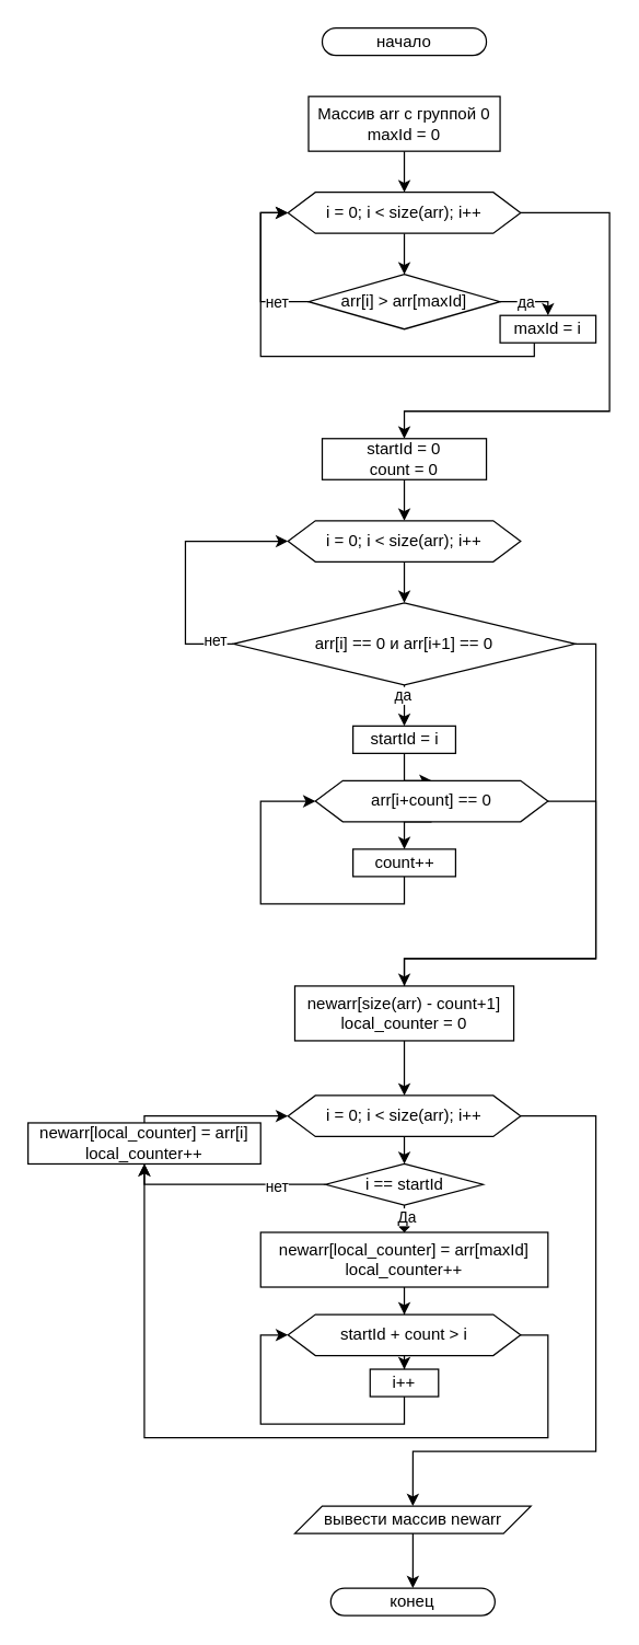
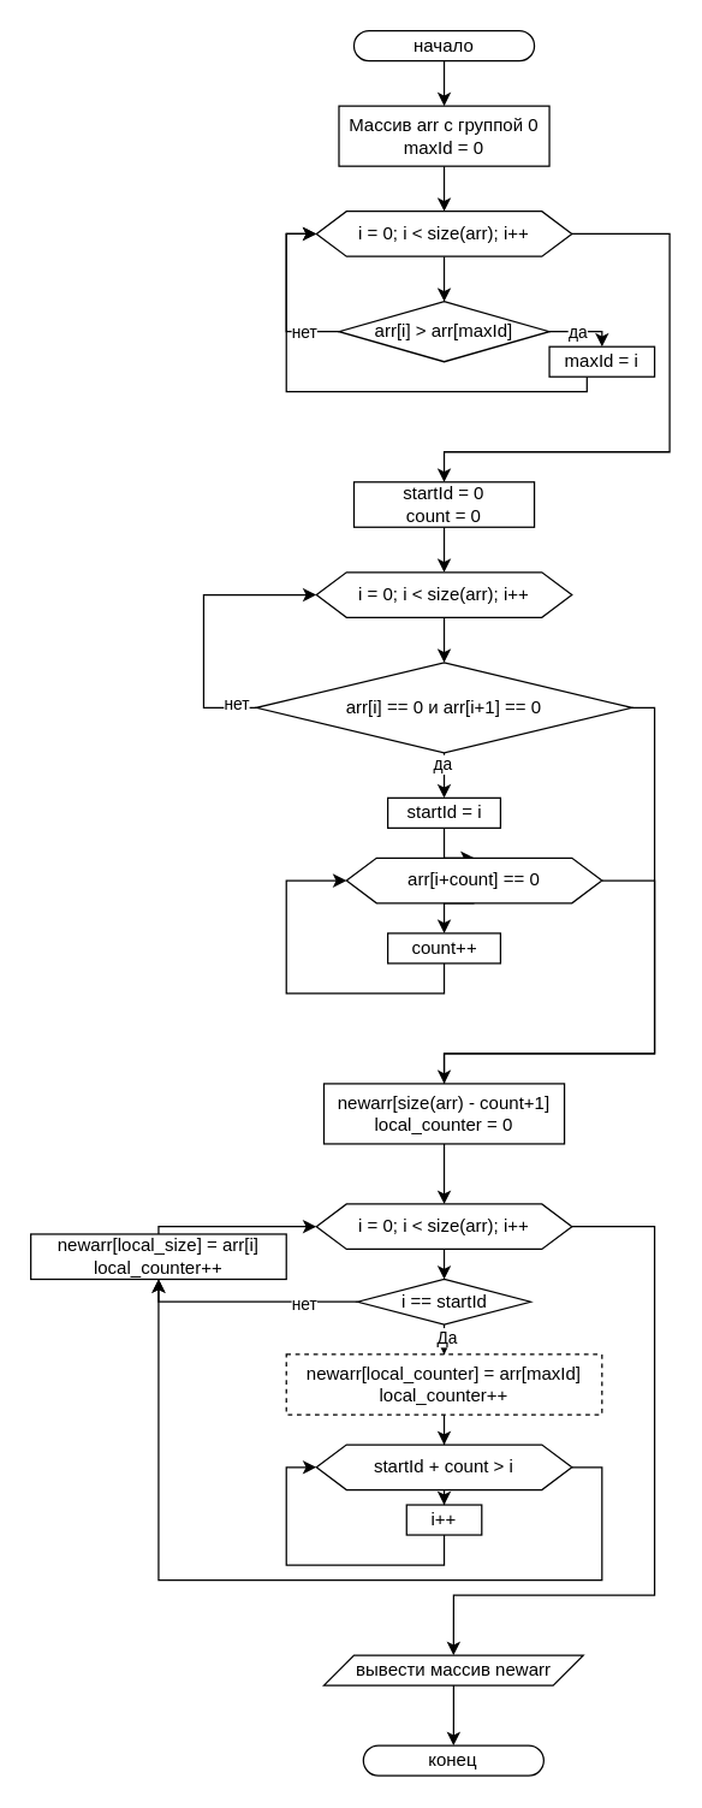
  <mxCell id="0" />
  <mxCell id="1" parent="0" />
+ <mxCell id="2" style="edgeStyle=orthogonalEdgeStyle;rounded=0;orthogonalLoop=1;jettySize=auto;html=1;exitX=0.5;exitY=1;exitDx=0;exitDy=0;entryX=0.5;entryY=0;entryDx=0;entryDy=0;" parent="1" source="3" target="6" edge="1"><mxGeometry relative="1" as="geometry" /></mxCell>
  <mxCell id="3" value="начало" style="rounded=1;whiteSpace=wrap;html=1;arcSize=50;" parent="1" vertex="1"><mxGeometry x="235" y="20" width="120" height="20" as="geometry" /></mxCell>
  <mxCell id="4" value="конец" style="rounded=1;whiteSpace=wrap;html=1;arcSize=50;" parent="1" vertex="1"><mxGeometry x="241.25" y="1160" width="120" height="20" as="geometry" /></mxCell>
  <mxCell id="5" style="edgeStyle=orthogonalEdgeStyle;rounded=0;orthogonalLoop=1;jettySize=auto;html=1;entryX=0.5;entryY=0;entryDx=0;entryDy=0;" parent="1" source="6" target="9" edge="1"><mxGeometry relative="1" as="geometry" /></mxCell>
  <mxCell id="6" value="Массив arr с группой 0&lt;div&gt;maxId = 0&lt;/div&gt;" style="rounded=0;whiteSpace=wrap;html=1;" parent="1" vertex="1"><mxGeometry x="225" y="70" width="140" height="40" as="geometry" /></mxCell>
  <mxCell id="7" style="edgeStyle=orthogonalEdgeStyle;rounded=0;orthogonalLoop=1;jettySize=auto;html=1;entryX=0.5;entryY=0;entryDx=0;entryDy=0;" parent="1" source="9" target="14" edge="1"><mxGeometry relative="1" as="geometry" /></mxCell>
  <mxCell id="8" style="edgeStyle=orthogonalEdgeStyle;rounded=0;orthogonalLoop=1;jettySize=auto;html=1;entryX=0.5;entryY=0;entryDx=0;entryDy=0;" parent="1" source="9" target="18" edge="1"><mxGeometry relative="1" as="geometry"><Array as="points"><mxPoint x="445" y="155" /><mxPoint x="445" y="300" /><mxPoint x="295" y="300" /></Array></mxGeometry></mxCell>
  <mxCell id="9" value="i = 0; i &amp;lt; size(arr); i++" style="shape=hexagon;perimeter=hexagonPerimeter2;whiteSpace=wrap;html=1;fixedSize=1;" parent="1" vertex="1"><mxGeometry x="210" y="140" width="170" height="30" as="geometry" /></mxCell>
  <mxCell id="10" style="edgeStyle=orthogonalEdgeStyle;rounded=0;orthogonalLoop=1;jettySize=auto;html=1;exitX=1;exitY=0.5;exitDx=0;exitDy=0;entryX=0.5;entryY=0;entryDx=0;entryDy=0;" parent="1" source="14" target="16" edge="1"><mxGeometry relative="1" as="geometry" /></mxCell>
  <mxCell id="11" value="да" style="edgeLabel;html=1;align=center;verticalAlign=middle;resizable=0;points=[];" parent="10" vertex="1" connectable="0"><mxGeometry x="-0.207" relative="1" as="geometry"><mxPoint as="offset" /></mxGeometry></mxCell>
  <mxCell id="12" style="edgeStyle=orthogonalEdgeStyle;rounded=0;orthogonalLoop=1;jettySize=auto;html=1;exitX=0;exitY=0.5;exitDx=0;exitDy=0;entryX=0;entryY=0.5;entryDx=0;entryDy=0;" parent="1" source="14" target="9" edge="1"><mxGeometry relative="1" as="geometry" /></mxCell>
  <mxCell id="13" value="нет" style="edgeLabel;html=1;align=center;verticalAlign=middle;resizable=0;points=[];" parent="12" vertex="1" connectable="0"><mxGeometry x="-0.604" relative="1" as="geometry"><mxPoint as="offset" /></mxGeometry></mxCell>
  <mxCell id="14" value="arr[i] &amp;gt; arr[maxId]" style="rhombus;whiteSpace=wrap;html=1;" parent="1" vertex="1"><mxGeometry x="225" y="200" width="140" height="40" as="geometry" /></mxCell>
  <mxCell id="15" style="edgeStyle=orthogonalEdgeStyle;rounded=0;orthogonalLoop=1;jettySize=auto;html=1;entryX=0;entryY=0.5;entryDx=0;entryDy=0;" parent="1" source="16" target="9" edge="1"><mxGeometry relative="1" as="geometry"><Array as="points"><mxPoint x="390" y="260" /><mxPoint x="190" y="260" /><mxPoint x="190" y="155" /></Array></mxGeometry></mxCell>
  <mxCell id="16" value="maxId = i" style="rounded=0;whiteSpace=wrap;html=1;" parent="1" vertex="1"><mxGeometry x="365" y="230" width="70" height="20" as="geometry" /></mxCell>
  <mxCell id="17" style="edgeStyle=orthogonalEdgeStyle;rounded=0;orthogonalLoop=1;jettySize=auto;html=1;entryX=0.5;entryY=0;entryDx=0;entryDy=0;" parent="1" source="18" target="20" edge="1"><mxGeometry relative="1" as="geometry" /></mxCell>
  <mxCell id="18" value="startId = 0&lt;div&gt;count = 0&lt;/div&gt;" style="rounded=0;whiteSpace=wrap;html=1;" parent="1" vertex="1"><mxGeometry x="235" y="320" width="120" height="30" as="geometry" /></mxCell>
  <mxCell id="19" style="edgeStyle=orthogonalEdgeStyle;rounded=0;orthogonalLoop=1;jettySize=auto;html=1;entryX=0.5;entryY=0;entryDx=0;entryDy=0;" parent="1" source="20" target="26" edge="1"><mxGeometry relative="1" as="geometry" /></mxCell>
  <mxCell id="20" value="i = 0; i &amp;lt; size(arr); i++" style="shape=hexagon;perimeter=hexagonPerimeter2;whiteSpace=wrap;html=1;fixedSize=1;" parent="1" vertex="1"><mxGeometry x="210" y="380" width="170" height="30" as="geometry" /></mxCell>
  <mxCell id="21" style="edgeStyle=orthogonalEdgeStyle;rounded=0;orthogonalLoop=1;jettySize=auto;html=1;entryX=0.5;entryY=0;entryDx=0;entryDy=0;" parent="1" source="26" target="28" edge="1"><mxGeometry relative="1" as="geometry" /></mxCell>
  <mxCell id="22" value="да" style="edgeLabel;html=1;align=center;verticalAlign=middle;resizable=0;points=[];" parent="21" vertex="1" connectable="0"><mxGeometry x="-0.711" y="-2" relative="1" as="geometry"><mxPoint as="offset" /></mxGeometry></mxCell>
  <mxCell id="23" style="edgeStyle=orthogonalEdgeStyle;rounded=0;orthogonalLoop=1;jettySize=auto;html=1;exitX=0;exitY=0.5;exitDx=0;exitDy=0;entryX=0;entryY=0.5;entryDx=0;entryDy=0;" parent="1" source="26" target="20" edge="1"><mxGeometry relative="1" as="geometry"><Array as="points"><mxPoint x="135" y="470" /><mxPoint x="135" y="395" /></Array></mxGeometry></mxCell>
  <mxCell id="24" value="нет" style="edgeLabel;html=1;align=center;verticalAlign=middle;resizable=0;points=[];" parent="23" vertex="1" connectable="0"><mxGeometry x="-0.851" y="-3" relative="1" as="geometry"><mxPoint as="offset" /></mxGeometry></mxCell>
  <mxCell id="25" style="edgeStyle=orthogonalEdgeStyle;rounded=0;orthogonalLoop=1;jettySize=auto;html=1;exitX=1;exitY=0.5;exitDx=0;exitDy=0;" parent="1" source="26" target="35" edge="1"><mxGeometry relative="1" as="geometry"><Array as="points"><mxPoint x="435" y="470" /><mxPoint x="435" y="700" /><mxPoint x="295" y="700" /></Array></mxGeometry></mxCell>
  <mxCell id="26" value="arr[i] == 0 и arr[i+1] == 0" style="rhombus;whiteSpace=wrap;html=1;" parent="1" vertex="1"><mxGeometry x="170" y="440" width="250" height="60" as="geometry" /></mxCell>
  <mxCell id="27" style="edgeStyle=orthogonalEdgeStyle;rounded=0;orthogonalLoop=1;jettySize=auto;html=1;entryX=0.5;entryY=0;entryDx=0;entryDy=0;" parent="1" source="28" target="31" edge="1"><mxGeometry relative="1" as="geometry" /></mxCell>
  <mxCell id="28" value="startId = i" style="rounded=0;whiteSpace=wrap;html=1;" parent="1" vertex="1"><mxGeometry x="257.5" y="530" width="75" height="20" as="geometry" /></mxCell>
  <mxCell id="29" style="edgeStyle=orthogonalEdgeStyle;rounded=0;orthogonalLoop=1;jettySize=auto;html=1;exitX=0.5;exitY=1;exitDx=0;exitDy=0;entryX=0.5;entryY=0;entryDx=0;entryDy=0;" parent="1" source="31" target="33" edge="1"><mxGeometry relative="1" as="geometry" /></mxCell>
  <mxCell id="30" style="edgeStyle=orthogonalEdgeStyle;rounded=0;orthogonalLoop=1;jettySize=auto;html=1;entryX=0.5;entryY=0;entryDx=0;entryDy=0;" parent="1" source="31" target="35" edge="1"><mxGeometry relative="1" as="geometry"><Array as="points"><mxPoint x="435" y="585" /><mxPoint x="435" y="700" /><mxPoint x="295" y="700" /><mxPoint x="295" y="740" /></Array></mxGeometry></mxCell>
  <mxCell id="31" value="arr[i+count] == 0" style="shape=hexagon;perimeter=hexagonPerimeter2;whiteSpace=wrap;html=1;fixedSize=1;" parent="1" vertex="1"><mxGeometry x="230" y="570" width="170" height="30" as="geometry" /></mxCell>
  <mxCell id="32" style="edgeStyle=orthogonalEdgeStyle;rounded=0;orthogonalLoop=1;jettySize=auto;html=1;entryX=0;entryY=0.5;entryDx=0;entryDy=0;" parent="1" source="33" target="31" edge="1"><mxGeometry relative="1" as="geometry"><Array as="points"><mxPoint x="295" y="660" /><mxPoint x="190" y="660" /><mxPoint x="190" y="585" /></Array></mxGeometry></mxCell>
  <mxCell id="33" value="count++" style="rounded=0;whiteSpace=wrap;html=1;" parent="1" vertex="1"><mxGeometry x="257.5" y="620" width="75" height="20" as="geometry" /></mxCell>
  <mxCell id="34" style="edgeStyle=orthogonalEdgeStyle;rounded=0;orthogonalLoop=1;jettySize=auto;html=1;entryX=0.5;entryY=0;entryDx=0;entryDy=0;" parent="1" source="35" target="38" edge="1"><mxGeometry relative="1" as="geometry" /></mxCell>
  <mxCell id="35" value="newarr[size(arr) - count+1]&lt;div&gt;local_counter = 0&lt;/div&gt;" style="rounded=0;whiteSpace=wrap;html=1;" parent="1" vertex="1"><mxGeometry x="215" y="720" width="160" height="40" as="geometry" /></mxCell>
  <mxCell id="36" style="edgeStyle=orthogonalEdgeStyle;rounded=0;orthogonalLoop=1;jettySize=auto;html=1;exitX=0.5;exitY=1;exitDx=0;exitDy=0;entryX=0.5;entryY=0;entryDx=0;entryDy=0;" parent="1" source="38" target="43" edge="1"><mxGeometry relative="1" as="geometry" /></mxCell>
  <mxCell id="37" style="edgeStyle=orthogonalEdgeStyle;rounded=0;orthogonalLoop=1;jettySize=auto;html=1;entryX=0.5;entryY=0;entryDx=0;entryDy=0;" parent="1" source="38" target="53" edge="1"><mxGeometry relative="1" as="geometry"><Array as="points"><mxPoint x="435" y="815" /><mxPoint x="435" y="1060" /><mxPoint x="301" y="1060" /></Array></mxGeometry></mxCell>
  <mxCell id="38" value="i = 0; i &amp;lt; size(arr); i++" style="shape=hexagon;perimeter=hexagonPerimeter2;whiteSpace=wrap;html=1;fixedSize=1;" parent="1" vertex="1"><mxGeometry x="210" y="800" width="170" height="30" as="geometry" /></mxCell>
- <mxCell id="39" style="edgeStyle=orthogonalEdgeStyle;rounded=0;orthogonalLoop=1;jettySize=auto;html=1;entryX=0.5;entryY=0;entryDx=0;entryDy=0;endArrow=diamond;" parent="1" source="43" target="45" edge="1"><mxGeometry relative="1" as="geometry" /></mxCell>
+ <mxCell id="39" style="edgeStyle=orthogonalEdgeStyle;rounded=0;orthogonalLoop=1;jettySize=auto;html=1;entryX=0.5;entryY=0;entryDx=0;entryDy=0;" parent="1" source="43" target="45" edge="1"><mxGeometry relative="1" as="geometry" /></mxCell>
  <mxCell id="40" value="Да" style="edgeLabel;html=1;align=center;verticalAlign=middle;resizable=0;points=[];" parent="39" vertex="1" connectable="0"><mxGeometry x="0.08" y="-1" relative="1" as="geometry"><mxPoint as="offset" /></mxGeometry></mxCell>
  <mxCell id="41" style="edgeStyle=orthogonalEdgeStyle;rounded=0;orthogonalLoop=1;jettySize=auto;html=1;entryX=0.5;entryY=1;entryDx=0;entryDy=0;" parent="1" source="43" target="55" edge="1"><mxGeometry relative="1" as="geometry"><Array as="points"><mxPoint x="105" y="865" /></Array></mxGeometry></mxCell>
  <mxCell id="42" value="нет" style="edgeLabel;html=1;align=center;verticalAlign=middle;resizable=0;points=[];" parent="41" vertex="1" connectable="0"><mxGeometry x="-0.514" y="1" relative="1" as="geometry"><mxPoint as="offset" /></mxGeometry></mxCell>
  <mxCell id="43" value="i == startId" style="rhombus;whiteSpace=wrap;html=1;" parent="1" vertex="1"><mxGeometry x="237.5" y="850" width="115" height="30" as="geometry" /></mxCell>
  <mxCell id="44" style="edgeStyle=orthogonalEdgeStyle;rounded=0;orthogonalLoop=1;jettySize=auto;html=1;entryX=0.5;entryY=0;entryDx=0;entryDy=0;" parent="1" source="45" target="48" edge="1"><mxGeometry relative="1" as="geometry" /></mxCell>
- <mxCell id="45" value="newarr[local_counter] = arr[maxId]&lt;div&gt;local_counter++&lt;/div&gt;" style="rounded=0;whiteSpace=wrap;html=1;" parent="1" vertex="1"><mxGeometry x="190" y="900" width="210" height="40" as="geometry" /></mxCell>
+ <mxCell id="45" value="newarr[local_counter] = arr[maxId]&lt;div&gt;local_counter++&lt;/div&gt;" style="rounded=0;whiteSpace=wrap;html=1;dashed=1;" parent="1" vertex="1"><mxGeometry x="190" y="900" width="210" height="40" as="geometry" /></mxCell>
  <mxCell id="46" style="edgeStyle=orthogonalEdgeStyle;rounded=0;orthogonalLoop=1;jettySize=auto;html=1;entryX=0.5;entryY=0;entryDx=0;entryDy=0;" parent="1" source="48" target="50" edge="1"><mxGeometry relative="1" as="geometry" /></mxCell>
  <mxCell id="47" style="edgeStyle=orthogonalEdgeStyle;rounded=0;orthogonalLoop=1;jettySize=auto;html=1;exitX=1;exitY=0.5;exitDx=0;exitDy=0;entryX=0.5;entryY=1;entryDx=0;entryDy=0;" parent="1" source="48" target="55" edge="1"><mxGeometry relative="1" as="geometry"><Array as="points"><mxPoint x="400" y="975" /><mxPoint x="400" y="1050" /><mxPoint x="105" y="1050" /></Array></mxGeometry></mxCell>
  <mxCell id="48" value="startId + count &amp;gt; i" style="shape=hexagon;perimeter=hexagonPerimeter2;whiteSpace=wrap;html=1;fixedSize=1;" parent="1" vertex="1"><mxGeometry x="210" y="960" width="170" height="30" as="geometry" /></mxCell>
  <mxCell id="49" style="edgeStyle=orthogonalEdgeStyle;rounded=0;orthogonalLoop=1;jettySize=auto;html=1;entryX=0;entryY=0.5;entryDx=0;entryDy=0;" parent="1" source="50" target="48" edge="1"><mxGeometry relative="1" as="geometry"><Array as="points"><mxPoint x="295" y="1040" /><mxPoint x="190" y="1040" /><mxPoint x="190" y="975" /></Array></mxGeometry></mxCell>
  <mxCell id="50" value="i++" style="rounded=0;whiteSpace=wrap;html=1;" parent="1" vertex="1"><mxGeometry x="270" y="1000" width="50" height="20" as="geometry" /></mxCell>
  <mxCell id="51" style="edgeStyle=orthogonalEdgeStyle;rounded=0;orthogonalLoop=1;jettySize=auto;html=1;exitX=0.5;exitY=1;exitDx=0;exitDy=0;" parent="1" source="50" target="50" edge="1"><mxGeometry relative="1" as="geometry" /></mxCell>
  <mxCell id="52" style="edgeStyle=orthogonalEdgeStyle;rounded=0;orthogonalLoop=1;jettySize=auto;html=1;entryX=0.5;entryY=0;entryDx=0;entryDy=0;" parent="1" source="53" target="4" edge="1"><mxGeometry relative="1" as="geometry" /></mxCell>
  <mxCell id="53" value="вывести массив newarr" style="shape=parallelogram;perimeter=parallelogramPerimeter;whiteSpace=wrap;html=1;fixedSize=1;" parent="1" vertex="1"><mxGeometry x="215" y="1100" width="172.5" height="20" as="geometry" /></mxCell>
  <mxCell id="54" style="edgeStyle=orthogonalEdgeStyle;rounded=0;orthogonalLoop=1;jettySize=auto;html=1;entryX=0;entryY=0.5;entryDx=0;entryDy=0;" parent="1" source="55" target="38" edge="1"><mxGeometry relative="1" as="geometry"><Array as="points"><mxPoint x="105" y="815" /></Array></mxGeometry></mxCell>
- <mxCell id="55" value="newarr[local_counter] = arr[i]&lt;div&gt;local_counter++&lt;/div&gt;" style="rounded=0;whiteSpace=wrap;html=1;" parent="1" vertex="1"><mxGeometry x="20" y="820" width="170" height="30" as="geometry" /></mxCell>
+ <mxCell id="55" value="newarr[local_size] = arr[i]&lt;div&gt;local_counter++&lt;/div&gt;" style="rounded=0;whiteSpace=wrap;html=1;" parent="1" vertex="1"><mxGeometry x="20" y="820" width="170" height="30" as="geometry" /></mxCell>
